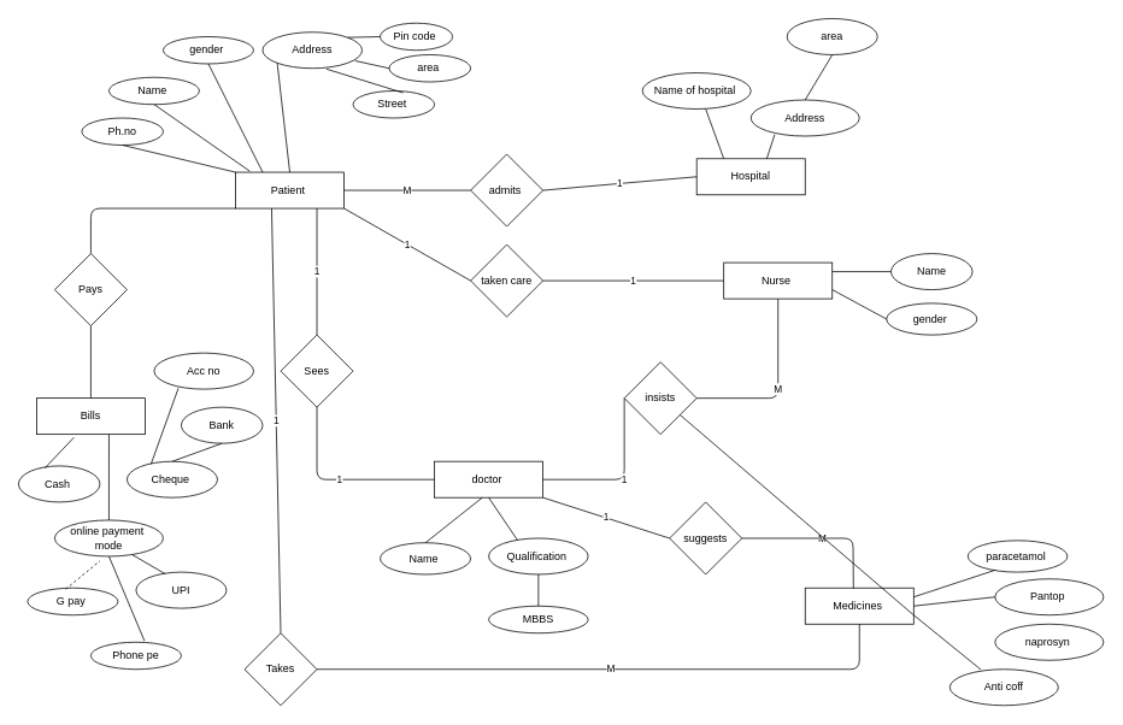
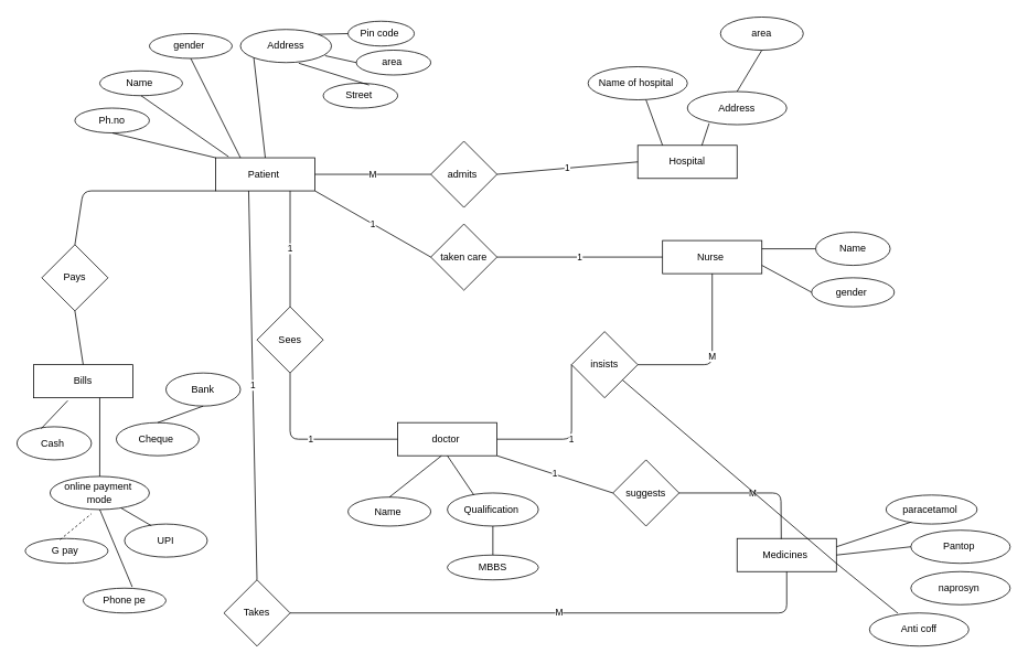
  <mxCell id="0" />
  <mxCell id="1" parent="0" />
  <mxCell id="2" value="Patient&amp;nbsp;" style="rounded=0;whiteSpace=wrap;html=1;" vertex="1" parent="1"><mxGeometry x="260" y="190" width="120" height="40" as="geometry" /></mxCell>
  <mxCell id="3" value="admits&amp;nbsp;" style="rhombus;whiteSpace=wrap;html=1;" vertex="1" parent="1"><mxGeometry x="520" y="170" width="80" height="80" as="geometry" /></mxCell>
  <mxCell id="4" value="Hospital" style="rounded=0;whiteSpace=wrap;html=1;" vertex="1" parent="1"><mxGeometry x="770" y="175" width="120" height="40" as="geometry" /></mxCell>
  <mxCell id="5" value="Name&amp;nbsp;" style="ellipse;whiteSpace=wrap;html=1;" vertex="1" parent="1"><mxGeometry x="120" y="85" width="100" height="30" as="geometry" /></mxCell>
  <mxCell id="6" value="Ph.no" style="ellipse;whiteSpace=wrap;html=1;" vertex="1" parent="1"><mxGeometry x="90" y="130" width="90" height="30" as="geometry" /></mxCell>
  <mxCell id="7" value="gender&amp;nbsp;" style="ellipse;whiteSpace=wrap;html=1;" vertex="1" parent="1"><mxGeometry x="180" y="40" width="100" height="30" as="geometry" /></mxCell>
  <mxCell id="8" value="Address" style="ellipse;whiteSpace=wrap;html=1;" vertex="1" parent="1"><mxGeometry x="290" y="35" width="110" height="40" as="geometry" /></mxCell>
  <mxCell id="9" value="area&amp;nbsp;" style="ellipse;whiteSpace=wrap;html=1;" vertex="1" parent="1"><mxGeometry x="430" y="60" width="90" height="30" as="geometry" /></mxCell>
  <mxCell id="10" value="Pin code&amp;nbsp;" style="ellipse;whiteSpace=wrap;html=1;" vertex="1" parent="1"><mxGeometry x="420" y="25" width="80" height="30" as="geometry" /></mxCell>
  <mxCell id="11" value="" style="endArrow=none;html=1;entryX=0.5;entryY=1;entryDx=0;entryDy=0;exitX=0;exitY=0;exitDx=0;exitDy=0;" edge="1" parent="1" source="2" target="6"><mxGeometry width="50" height="50" relative="1" as="geometry"><mxPoint x="320" y="410" as="sourcePoint" /><mxPoint x="370" y="360" as="targetPoint" /></mxGeometry></mxCell>
  <mxCell id="12" value="" style="endArrow=none;html=1;entryX=0.5;entryY=1;entryDx=0;entryDy=0;exitX=0.131;exitY=-0.031;exitDx=0;exitDy=0;exitPerimeter=0;" edge="1" parent="1" source="2" target="5"><mxGeometry width="50" height="50" relative="1" as="geometry"><mxPoint x="240" y="400" as="sourcePoint" /><mxPoint x="290" y="350" as="targetPoint" /></mxGeometry></mxCell>
  <mxCell id="13" value="" style="endArrow=none;html=1;entryX=0.5;entryY=1;entryDx=0;entryDy=0;exitX=0.25;exitY=0;exitDx=0;exitDy=0;" edge="1" parent="1" source="2" target="7"><mxGeometry width="50" height="50" relative="1" as="geometry"><mxPoint x="300" y="240" as="sourcePoint" /><mxPoint x="340" y="330" as="targetPoint" /></mxGeometry></mxCell>
  <mxCell id="14" value="" style="endArrow=none;html=1;entryX=0;entryY=1;entryDx=0;entryDy=0;exitX=0.5;exitY=0;exitDx=0;exitDy=0;" edge="1" parent="1" source="2" target="8"><mxGeometry width="50" height="50" relative="1" as="geometry"><mxPoint x="330" y="190" as="sourcePoint" /><mxPoint x="320" y="260" as="targetPoint" /></mxGeometry></mxCell>
  <mxCell id="15" value="" style="endArrow=none;html=1;entryX=0;entryY=0.5;entryDx=0;entryDy=0;exitX=1;exitY=0;exitDx=0;exitDy=0;" edge="1" parent="1" source="8" target="10"><mxGeometry width="50" height="50" relative="1" as="geometry"><mxPoint x="190" y="350" as="sourcePoint" /><mxPoint x="240" y="300" as="targetPoint" /></mxGeometry></mxCell>
  <mxCell id="16" value="" style="endArrow=none;html=1;entryX=0;entryY=0.5;entryDx=0;entryDy=0;exitX=0.93;exitY=0.792;exitDx=0;exitDy=0;exitPerimeter=0;" edge="1" parent="1" source="8" target="9"><mxGeometry width="50" height="50" relative="1" as="geometry"><mxPoint x="240" y="360" as="sourcePoint" /><mxPoint x="290" y="310" as="targetPoint" /></mxGeometry></mxCell>
  <mxCell id="17" style="edgeStyle=orthogonalEdgeStyle;rounded=0;orthogonalLoop=1;jettySize=auto;html=1;exitX=0.5;exitY=1;exitDx=0;exitDy=0;" edge="1" parent="1" source="7" target="7"><mxGeometry relative="1" as="geometry" /></mxCell>
  <mxCell id="18" value="Street&amp;nbsp;" style="ellipse;whiteSpace=wrap;html=1;" vertex="1" parent="1"><mxGeometry x="390" y="100" width="90" height="30" as="geometry" /></mxCell>
  <mxCell id="19" value="" style="endArrow=none;html=1;entryX=0.641;entryY=1.019;entryDx=0;entryDy=0;entryPerimeter=0;exitX=0.616;exitY=0.07;exitDx=0;exitDy=0;exitPerimeter=0;" edge="1" parent="1" source="18" target="8"><mxGeometry width="50" height="50" relative="1" as="geometry"><mxPoint x="240" y="360" as="sourcePoint" /><mxPoint x="290" y="310" as="targetPoint" /></mxGeometry></mxCell>
  <mxCell id="20" value="M" style="endArrow=none;html=1;entryX=0;entryY=0.5;entryDx=0;entryDy=0;exitX=1;exitY=0.5;exitDx=0;exitDy=0;" edge="1" parent="1" source="2" target="3"><mxGeometry width="50" height="50" relative="1" as="geometry"><mxPoint x="290" y="310" as="sourcePoint" /><mxPoint x="340" y="260" as="targetPoint" /></mxGeometry></mxCell>
  <mxCell id="21" value="1" style="endArrow=none;html=1;entryX=0;entryY=0.5;entryDx=0;entryDy=0;exitX=1;exitY=0.5;exitDx=0;exitDy=0;" edge="1" parent="1" source="3" target="4"><mxGeometry width="50" height="50" relative="1" as="geometry"><mxPoint x="330" y="380" as="sourcePoint" /><mxPoint x="380" y="330" as="targetPoint" /></mxGeometry></mxCell>
  <mxCell id="22" value="Name of hospital&amp;nbsp;" style="ellipse;whiteSpace=wrap;html=1;" vertex="1" parent="1"><mxGeometry x="710" y="80" width="120" height="40" as="geometry" /></mxCell>
  <mxCell id="23" value="Address" style="ellipse;whiteSpace=wrap;html=1;" vertex="1" parent="1"><mxGeometry x="830" y="110" width="120" height="40" as="geometry" /></mxCell>
  <mxCell id="24" value="area" style="ellipse;whiteSpace=wrap;html=1;" vertex="1" parent="1"><mxGeometry x="870" y="20" width="100" height="40" as="geometry" /></mxCell>
  <mxCell id="25" value="" style="endArrow=none;html=1;entryX=0.219;entryY=0.958;entryDx=0;entryDy=0;entryPerimeter=0;exitX=0.645;exitY=0.008;exitDx=0;exitDy=0;exitPerimeter=0;" edge="1" parent="1" source="4" target="23"><mxGeometry width="50" height="50" relative="1" as="geometry"><mxPoint x="260" y="370" as="sourcePoint" /><mxPoint x="310" y="320" as="targetPoint" /></mxGeometry></mxCell>
  <mxCell id="26" value="" style="endArrow=none;html=1;entryX=0.5;entryY=1;entryDx=0;entryDy=0;exitX=0.5;exitY=0;exitDx=0;exitDy=0;" edge="1" parent="1" source="23" target="24"><mxGeometry width="50" height="50" relative="1" as="geometry"><mxPoint x="150" y="330" as="sourcePoint" /><mxPoint x="200" y="280" as="targetPoint" /></mxGeometry></mxCell>
  <mxCell id="27" value="" style="endArrow=none;html=1;entryX=0.583;entryY=1;entryDx=0;entryDy=0;entryPerimeter=0;exitX=0.25;exitY=0;exitDx=0;exitDy=0;" edge="1" parent="1" source="4" target="22"><mxGeometry width="50" height="50" relative="1" as="geometry"><mxPoint x="340" y="390" as="sourcePoint" /><mxPoint x="390" y="340" as="targetPoint" /></mxGeometry></mxCell>
  <mxCell id="28" value="taken care" style="rhombus;whiteSpace=wrap;html=1;" vertex="1" parent="1"><mxGeometry x="520" y="270" width="80" height="80" as="geometry" /></mxCell>
  <mxCell id="29" value="Nurse&amp;nbsp;" style="rounded=0;whiteSpace=wrap;html=1;" vertex="1" parent="1"><mxGeometry x="800" y="290" width="120" height="40" as="geometry" /></mxCell>
  <mxCell id="30" value="1" style="endArrow=none;html=1;entryX=0;entryY=0.5;entryDx=0;entryDy=0;exitX=1;exitY=1;exitDx=0;exitDy=0;" edge="1" parent="1" source="2" target="28"><mxGeometry width="50" height="50" relative="1" as="geometry"><mxPoint x="310" y="320" as="sourcePoint" /><mxPoint x="360" y="270" as="targetPoint" /></mxGeometry></mxCell>
  <mxCell id="31" value="1" style="endArrow=none;html=1;entryX=0;entryY=0.5;entryDx=0;entryDy=0;exitX=1;exitY=0.5;exitDx=0;exitDy=0;" edge="1" parent="1" source="28" target="29"><mxGeometry width="50" height="50" relative="1" as="geometry"><mxPoint x="590" y="430" as="sourcePoint" /><mxPoint x="640" y="380" as="targetPoint" /></mxGeometry></mxCell>
  <mxCell id="32" value="Sees" style="rhombus;whiteSpace=wrap;html=1;" vertex="1" parent="1"><mxGeometry x="310" y="370" width="80" height="80" as="geometry" /></mxCell>
  <mxCell id="33" value="doctor&amp;nbsp;" style="rounded=0;whiteSpace=wrap;html=1;" vertex="1" parent="1"><mxGeometry x="480" y="510" width="120" height="40" as="geometry" /></mxCell>
  <mxCell id="34" value="1" style="endArrow=none;html=1;entryX=0.5;entryY=0;entryDx=0;entryDy=0;exitX=0.75;exitY=1;exitDx=0;exitDy=0;" edge="1" parent="1" source="2" target="32"><mxGeometry width="50" height="50" relative="1" as="geometry"><mxPoint x="350" y="380" as="sourcePoint" /><mxPoint x="400" y="330" as="targetPoint" /></mxGeometry></mxCell>
  <mxCell id="35" value="1" style="endArrow=none;html=1;exitX=0.5;exitY=1;exitDx=0;exitDy=0;entryX=0;entryY=0.5;entryDx=0;entryDy=0;" edge="1" parent="1" source="32" target="33"><mxGeometry width="50" height="50" relative="1" as="geometry"><mxPoint x="570" y="450" as="sourcePoint" /><mxPoint x="620" y="400" as="targetPoint" /><Array as="points"><mxPoint x="350" y="530" /></Array></mxGeometry></mxCell>
  <mxCell id="36" value="insists" style="rhombus;whiteSpace=wrap;html=1;" vertex="1" parent="1"><mxGeometry x="690" y="400" width="80" height="80" as="geometry" /></mxCell>
  <mxCell id="37" value="M" style="endArrow=none;html=1;entryX=0.5;entryY=1;entryDx=0;entryDy=0;exitX=1;exitY=0.5;exitDx=0;exitDy=0;" edge="1" parent="1" source="36" target="29"><mxGeometry width="50" height="50" relative="1" as="geometry"><mxPoint x="840" y="460" as="sourcePoint" /><mxPoint x="890" y="410" as="targetPoint" /><Array as="points"><mxPoint x="860" y="440" /></Array></mxGeometry></mxCell>
  <mxCell id="38" value="1" style="endArrow=none;html=1;entryX=0;entryY=0.5;entryDx=0;entryDy=0;exitX=1;exitY=0.5;exitDx=0;exitDy=0;" edge="1" parent="1" source="33" target="36"><mxGeometry width="50" height="50" relative="1" as="geometry"><mxPoint x="480" y="450" as="sourcePoint" /><mxPoint x="530" y="400" as="targetPoint" /><Array as="points"><mxPoint x="690" y="530" /></Array></mxGeometry></mxCell>
  <mxCell id="39" value="gender&amp;nbsp;" style="ellipse;whiteSpace=wrap;html=1;" vertex="1" parent="1"><mxGeometry x="980" y="335" width="100" height="35" as="geometry" /></mxCell>
  <mxCell id="40" value="" style="endArrow=none;html=1;entryX=0;entryY=0.5;entryDx=0;entryDy=0;exitX=1;exitY=0.75;exitDx=0;exitDy=0;" edge="1" parent="1" source="29" target="39"><mxGeometry width="50" height="50" relative="1" as="geometry"><mxPoint x="910" y="400" as="sourcePoint" /><mxPoint x="1040" y="400" as="targetPoint" /></mxGeometry></mxCell>
  <mxCell id="41" value="Name" style="ellipse;whiteSpace=wrap;html=1;" vertex="1" parent="1"><mxGeometry x="985" y="280" width="90" height="40" as="geometry" /></mxCell>
  <mxCell id="42" value="" style="endArrow=none;html=1;entryX=0;entryY=0.5;entryDx=0;entryDy=0;exitX=1;exitY=0.25;exitDx=0;exitDy=0;" edge="1" parent="1" source="29" target="41"><mxGeometry width="50" height="50" relative="1" as="geometry"><mxPoint x="860" y="530" as="sourcePoint" /><mxPoint x="910" y="480" as="targetPoint" /></mxGeometry></mxCell>
  <mxCell id="43" value="Name&amp;nbsp;" style="ellipse;whiteSpace=wrap;html=1;" vertex="1" parent="1"><mxGeometry x="420" y="600" width="100" height="35" as="geometry" /></mxCell>
  <mxCell id="44" value="" style="endArrow=none;html=1;entryX=0.44;entryY=1.003;entryDx=0;entryDy=0;entryPerimeter=0;exitX=0.5;exitY=0;exitDx=0;exitDy=0;" edge="1" parent="1" source="43" target="33"><mxGeometry width="50" height="50" relative="1" as="geometry"><mxPoint x="590" y="680" as="sourcePoint" /><mxPoint x="640" y="630" as="targetPoint" /></mxGeometry></mxCell>
  <mxCell id="45" value="Qualification&amp;nbsp;" style="ellipse;whiteSpace=wrap;html=1;" vertex="1" parent="1"><mxGeometry x="540" y="595" width="110" height="40" as="geometry" /></mxCell>
  <mxCell id="46" value="" style="endArrow=none;html=1;entryX=0.5;entryY=1;entryDx=0;entryDy=0;exitX=0.29;exitY=0.056;exitDx=0;exitDy=0;exitPerimeter=0;" edge="1" parent="1" source="45" target="33"><mxGeometry width="50" height="50" relative="1" as="geometry"><mxPoint x="450" y="750" as="sourcePoint" /><mxPoint x="500" y="700" as="targetPoint" /></mxGeometry></mxCell>
  <mxCell id="47" value="MBBS" style="ellipse;whiteSpace=wrap;html=1;" vertex="1" parent="1"><mxGeometry x="540" y="670" width="110" height="30" as="geometry" /></mxCell>
  <mxCell id="48" value="" style="endArrow=none;html=1;entryX=0.5;entryY=1;entryDx=0;entryDy=0;exitX=0.5;exitY=0;exitDx=0;exitDy=0;" edge="1" parent="1" source="47" target="45"><mxGeometry width="50" height="50" relative="1" as="geometry"><mxPoint x="720" y="670" as="sourcePoint" /><mxPoint x="630" y="660" as="targetPoint" /></mxGeometry></mxCell>
- <mxCell id="49" value="Pays" style="rhombus;whiteSpace=wrap;html=1;" vertex="1" parent="1"><mxGeometry x="60" y="280" width="80" height="80" as="geometry" /></mxCell>
+ <mxCell id="49" value="Pays" style="rhombus;whiteSpace=wrap;html=1;" vertex="1" parent="1"><mxGeometry x="50" y="295" width="80" height="80" as="geometry" /></mxCell>
  <mxCell id="50" value="Bills" style="rounded=0;whiteSpace=wrap;html=1;" vertex="1" parent="1"><mxGeometry x="40" y="440" width="120" height="40" as="geometry" /></mxCell>
  <mxCell id="51" value="" style="endArrow=none;html=1;entryX=0.5;entryY=1;entryDx=0;entryDy=0;exitX=0.5;exitY=0;exitDx=0;exitDy=0;" edge="1" parent="1" source="50" target="49"><mxGeometry width="50" height="50" relative="1" as="geometry"><mxPoint x="230" y="410" as="sourcePoint" /><mxPoint x="160" y="380" as="targetPoint" /></mxGeometry></mxCell>
  <mxCell id="52" value="" style="endArrow=none;html=1;entryX=0;entryY=1;entryDx=0;entryDy=0;exitX=0.5;exitY=0;exitDx=0;exitDy=0;" edge="1" parent="1" source="49" target="2"><mxGeometry width="50" height="50" relative="1" as="geometry"><mxPoint x="250" y="420" as="sourcePoint" /><mxPoint x="300" y="370" as="targetPoint" /><Array as="points"><mxPoint x="100" y="230" /></Array></mxGeometry></mxCell>
  <mxCell id="53" value="suggests" style="rhombus;whiteSpace=wrap;html=1;" vertex="1" parent="1"><mxGeometry x="740" y="555" width="80" height="80" as="geometry" /></mxCell>
  <mxCell id="54" value="Medicines&amp;nbsp;" style="rounded=0;whiteSpace=wrap;html=1;" vertex="1" parent="1"><mxGeometry x="890" y="650" width="120" height="40" as="geometry" /></mxCell>
  <mxCell id="55" value="1" style="endArrow=none;html=1;entryX=1;entryY=1;entryDx=0;entryDy=0;exitX=0;exitY=0.5;exitDx=0;exitDy=0;" edge="1" parent="1" source="53" target="33"><mxGeometry width="50" height="50" relative="1" as="geometry"><mxPoint x="120" y="680" as="sourcePoint" /><mxPoint x="170" y="630" as="targetPoint" /></mxGeometry></mxCell>
  <mxCell id="56" value="M" style="endArrow=none;html=1;exitX=1;exitY=0.5;exitDx=0;exitDy=0;entryX=0.445;entryY=0.014;entryDx=0;entryDy=0;entryPerimeter=0;" edge="1" parent="1" source="53" target="54"><mxGeometry width="50" height="50" relative="1" as="geometry"><mxPoint x="830" y="610" as="sourcePoint" /><mxPoint x="880" y="560" as="targetPoint" /><Array as="points"><mxPoint x="943" y="595" /></Array></mxGeometry></mxCell>
  <mxCell id="57" value="Takes" style="rhombus;whiteSpace=wrap;html=1;" vertex="1" parent="1"><mxGeometry x="270" y="700" width="80" height="80" as="geometry" /></mxCell>
  <mxCell id="58" value="1" style="endArrow=none;html=1;exitX=0.5;exitY=0;exitDx=0;exitDy=0;entryX=0.333;entryY=1;entryDx=0;entryDy=0;entryPerimeter=0;" edge="1" parent="1" source="57" target="2"><mxGeometry width="50" height="50" relative="1" as="geometry"><mxPoint x="220" y="570" as="sourcePoint" /><mxPoint x="270" y="260" as="targetPoint" /></mxGeometry></mxCell>
  <mxCell id="59" value="M" style="endArrow=none;html=1;exitX=1;exitY=0.5;exitDx=0;exitDy=0;entryX=0.5;entryY=1;entryDx=0;entryDy=0;" edge="1" parent="1" source="57" target="54"><mxGeometry width="50" height="50" relative="1" as="geometry"><mxPoint x="390" y="780" as="sourcePoint" /><mxPoint x="440" y="730" as="targetPoint" /><Array as="points"><mxPoint x="950" y="740" /></Array></mxGeometry></mxCell>
  <mxCell id="60" value="paracetamol&amp;nbsp;" style="ellipse;whiteSpace=wrap;html=1;" vertex="1" parent="1"><mxGeometry x="1070" y="597.5" width="110" height="35" as="geometry" /></mxCell>
  <mxCell id="61" value="" style="endArrow=none;html=1;entryX=0.278;entryY=0.93;entryDx=0;entryDy=0;entryPerimeter=0;exitX=1;exitY=0.25;exitDx=0;exitDy=0;" edge="1" parent="1" source="54" target="60"><mxGeometry width="50" height="50" relative="1" as="geometry"><mxPoint x="760" y="960" as="sourcePoint" /><mxPoint x="810" y="910" as="targetPoint" /></mxGeometry></mxCell>
  <mxCell id="62" value="Pantop&amp;nbsp;" style="ellipse;whiteSpace=wrap;html=1;" vertex="1" parent="1"><mxGeometry x="1100" y="640" width="120" height="40" as="geometry" /></mxCell>
  <mxCell id="63" value="" style="endArrow=none;html=1;entryX=0;entryY=0.5;entryDx=0;entryDy=0;exitX=1;exitY=0.5;exitDx=0;exitDy=0;" edge="1" parent="1" source="54" target="62"><mxGeometry width="50" height="50" relative="1" as="geometry"><mxPoint x="930" y="930" as="sourcePoint" /><mxPoint x="980" y="880" as="targetPoint" /></mxGeometry></mxCell>
  <mxCell id="64" value="naprosyn&amp;nbsp;" style="ellipse;whiteSpace=wrap;html=1;" vertex="1" parent="1"><mxGeometry x="1100" y="690" width="120" height="40" as="geometry" /></mxCell>
  <mxCell id="65" value="Anti coff" style="ellipse;whiteSpace=wrap;html=1;" vertex="1" parent="1"><mxGeometry x="1050" y="740" width="120" height="40" as="geometry" /></mxCell>
  <mxCell id="66" value="" style="endArrow=none;html=1;entryX=0.286;entryY=0.008;entryDx=0;entryDy=0;entryPerimeter=0;exitX=1;exitY=0.75;exitDx=0;exitDy=0;" edge="1" parent="1" source="54" target="65"><mxGeometry width="50" height="50" relative="1" as="geometry"><mxPoint x="590" y="920" as="sourcePoint" /><mxPoint x="640" y="870" as="targetPoint" /></mxGeometry></mxCell>
  <mxCell id="67" value="" style="endArrow=none;html=1;exitX=1;exitY=0.75;exitDx=0;exitDy=0;" edge="1" parent="1" source="54" target="36"><mxGeometry width="50" height="50" relative="1" as="geometry"><mxPoint x="550" y="960" as="sourcePoint" /><mxPoint x="600" y="910" as="targetPoint" /></mxGeometry></mxCell>
  <mxCell id="68" value="Cash&amp;nbsp;" style="ellipse;whiteSpace=wrap;html=1;" vertex="1" parent="1"><mxGeometry y="515" width="90" height="40" as="geometry" x="20" /></mxCell>
  <mxCell id="69" value="Cheque&amp;nbsp;" style="ellipse;whiteSpace=wrap;html=1;" vertex="1" parent="1"><mxGeometry x="140" y="510" width="100" height="40" as="geometry" /></mxCell>
  <mxCell id="70" value="online payment&amp;nbsp;&lt;br&gt;mode" style="ellipse;whiteSpace=wrap;html=1;" vertex="1" parent="1"><mxGeometry x="60" y="575" width="120" height="40" as="geometry" /></mxCell>
  <mxCell id="71" value="G pay&amp;nbsp;" style="ellipse;whiteSpace=wrap;html=1;" vertex="1" parent="1"><mxGeometry x="30" y="650" width="100" height="30" as="geometry" /></mxCell>
  <mxCell id="72" value="Phone pe" style="ellipse;whiteSpace=wrap;html=1;" vertex="1" parent="1"><mxGeometry x="100" y="710" width="100" height="30" as="geometry" /></mxCell>
  <mxCell id="73" value="UPI" style="ellipse;whiteSpace=wrap;html=1;" vertex="1" parent="1"><mxGeometry x="150" y="632.5" width="100" height="40" as="geometry" /></mxCell>
  <mxCell id="74" value="Bank" style="ellipse;whiteSpace=wrap;html=1;" vertex="1" parent="1"><mxGeometry x="200" y="450" width="90" height="40" as="geometry" /></mxCell>
  <mxCell id="75" value="" style="endArrow=none;html=1;entryX=0.417;entryY=1.125;entryDx=0;entryDy=0;entryPerimeter=0;exitX=0.421;exitY=0.048;exitDx=0;exitDy=0;exitPerimeter=0;dashed=1;" edge="1" parent="1" source="71" target="70"><mxGeometry width="50" height="50" relative="1" as="geometry"><mxPoint x="150" y="820" as="sourcePoint" /><mxPoint x="200" y="770" as="targetPoint" /></mxGeometry></mxCell>
  <mxCell id="76" value="" style="endArrow=none;html=1;entryX=0.5;entryY=1;entryDx=0;entryDy=0;exitX=0.593;exitY=-0.048;exitDx=0;exitDy=0;exitPerimeter=0;" edge="1" parent="1" source="72" target="70"><mxGeometry width="50" height="50" relative="1" as="geometry"><mxPoint x="180" y="740" as="sourcePoint" /><mxPoint x="190" y="650" as="targetPoint" /></mxGeometry></mxCell>
  <mxCell id="77" value="" style="endArrow=none;html=1;entryX=0.716;entryY=0.956;entryDx=0;entryDy=0;entryPerimeter=0;exitX=0.323;exitY=0.05;exitDx=0;exitDy=0;exitPerimeter=0;" edge="1" parent="1" source="73" target="70"><mxGeometry width="50" height="50" relative="1" as="geometry"><mxPoint x="200" y="613" as="sourcePoint" /><mxPoint x="170" y="870" as="targetPoint" /></mxGeometry></mxCell>
  <mxCell id="78" value="" style="endArrow=none;html=1;entryX=0.5;entryY=1;entryDx=0;entryDy=0;exitX=0.5;exitY=0;exitDx=0;exitDy=0;" edge="1" parent="1" source="69" target="74"><mxGeometry width="50" height="50" relative="1" as="geometry"><mxPoint x="200" y="600" as="sourcePoint" /><mxPoint x="250" y="550" as="targetPoint" /></mxGeometry></mxCell>
- <mxCell id="79" value="Acc no" style="ellipse;whiteSpace=wrap;html=1;" vertex="1" parent="1"><mxGeometry x="170" y="390" width="110" height="40" as="geometry" /></mxCell>
- <mxCell id="80" value="" style="endArrow=none;html=1;entryX=0.243;entryY=0.975;entryDx=0;entryDy=0;entryPerimeter=0;exitX=0.266;exitY=0.069;exitDx=0;exitDy=0;exitPerimeter=0;" edge="1" parent="1" source="69" target="79"><mxGeometry width="50" height="50" relative="1" as="geometry"><mxPoint x="90" y="840" as="sourcePoint" /><mxPoint x="140" y="790" as="targetPoint" /></mxGeometry></mxCell>
  <mxCell id="81" value="" style="endArrow=none;html=1;entryX=0.344;entryY=1.086;entryDx=0;entryDy=0;entryPerimeter=0;exitX=0.325;exitY=0.056;exitDx=0;exitDy=0;exitPerimeter=0;" edge="1" parent="1" source="68" target="50"><mxGeometry width="50" height="50" relative="1" as="geometry"><mxPoint x="40" y="770" as="sourcePoint" /><mxPoint x="90" y="720" as="targetPoint" /></mxGeometry></mxCell>
  <mxCell id="82" value="" style="endArrow=none;html=1;entryX=0.667;entryY=1;entryDx=0;entryDy=0;entryPerimeter=0;exitX=0.5;exitY=0;exitDx=0;exitDy=0;" edge="1" parent="1" source="70" target="50"><mxGeometry width="50" height="50" relative="1" as="geometry"><mxPoint x="220" y="575" as="sourcePoint" /><mxPoint x="70" y="760" as="targetPoint" /></mxGeometry></mxCell>
  <mxCell id="83" style="edgeStyle=orthogonalEdgeStyle;rounded=0;orthogonalLoop=1;jettySize=auto;html=1;exitX=0.5;exitY=1;exitDx=0;exitDy=0;" edge="1" parent="1" source="72" target="72"><mxGeometry relative="1" as="geometry" /></mxCell>
